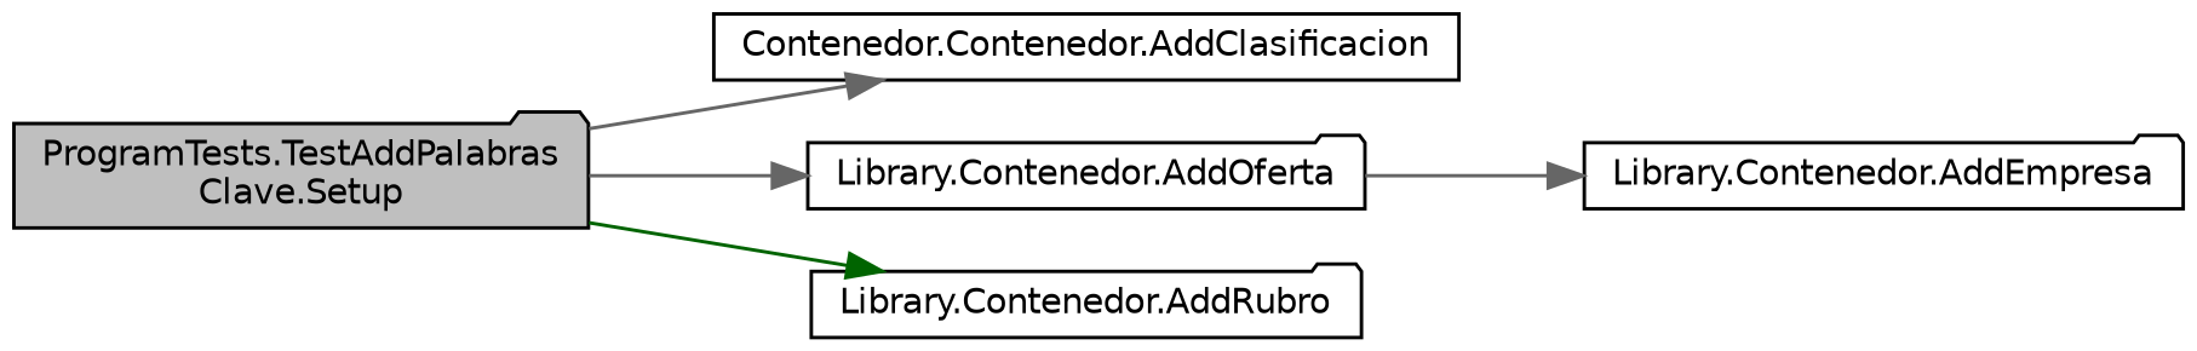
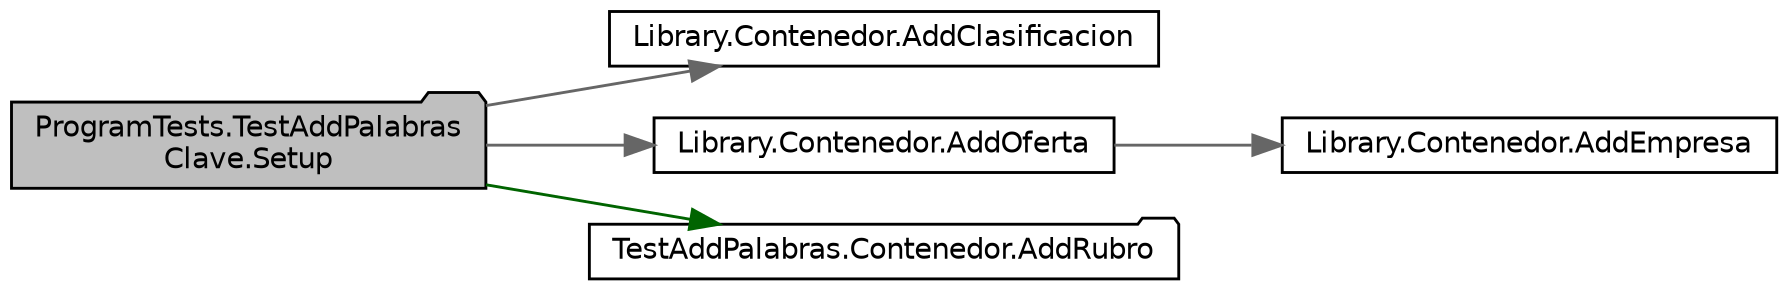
  digraph {
    rankdir=LR
    node [color=black fillcolor=white fontname=Helvetica fontsize=10 shape=folder style=filled]
    edge [color=gray40 fontname=Helvetica fontsize=10 labelfontname=Helvetica labelfontsize=10 style=solid]
    n1 [fillcolor=grey75 fontcolor=black height=0.2 label="ProgramTests.TestAddPalabras\lClave.Setup" width=0.4]
-   n2 [height=0.2 label="Contenedor.Contenedor.AddClasificacion" shape=box width=0.4]
-   n3 [height=0.2 label="Library.Contenedor.AddOferta" width=0.4]
-   n4 [height=0.2 label="Library.Contenedor.AddRubro" width=0.4]
-   n5 [height=0.2 label="Library.Contenedor.AddEmpresa" width=0.4]
+   n2 [height=0.2 label="Library.Contenedor.AddClasificacion" shape=box width=0.4]
+   n3 [height=0.2 label="Library.Contenedor.AddOferta" shape=box width=0.4]
+   n4 [height=0.2 label="TestAddPalabras.Contenedor.AddRubro" width=0.4]
+   n5 [height=0.2 label="Library.Contenedor.AddEmpresa" shape=box width=0.4]
    n1 -> n2
    n1 -> n3
    n1 -> n4 [color=darkgreen]
    n3 -> n5
  }
